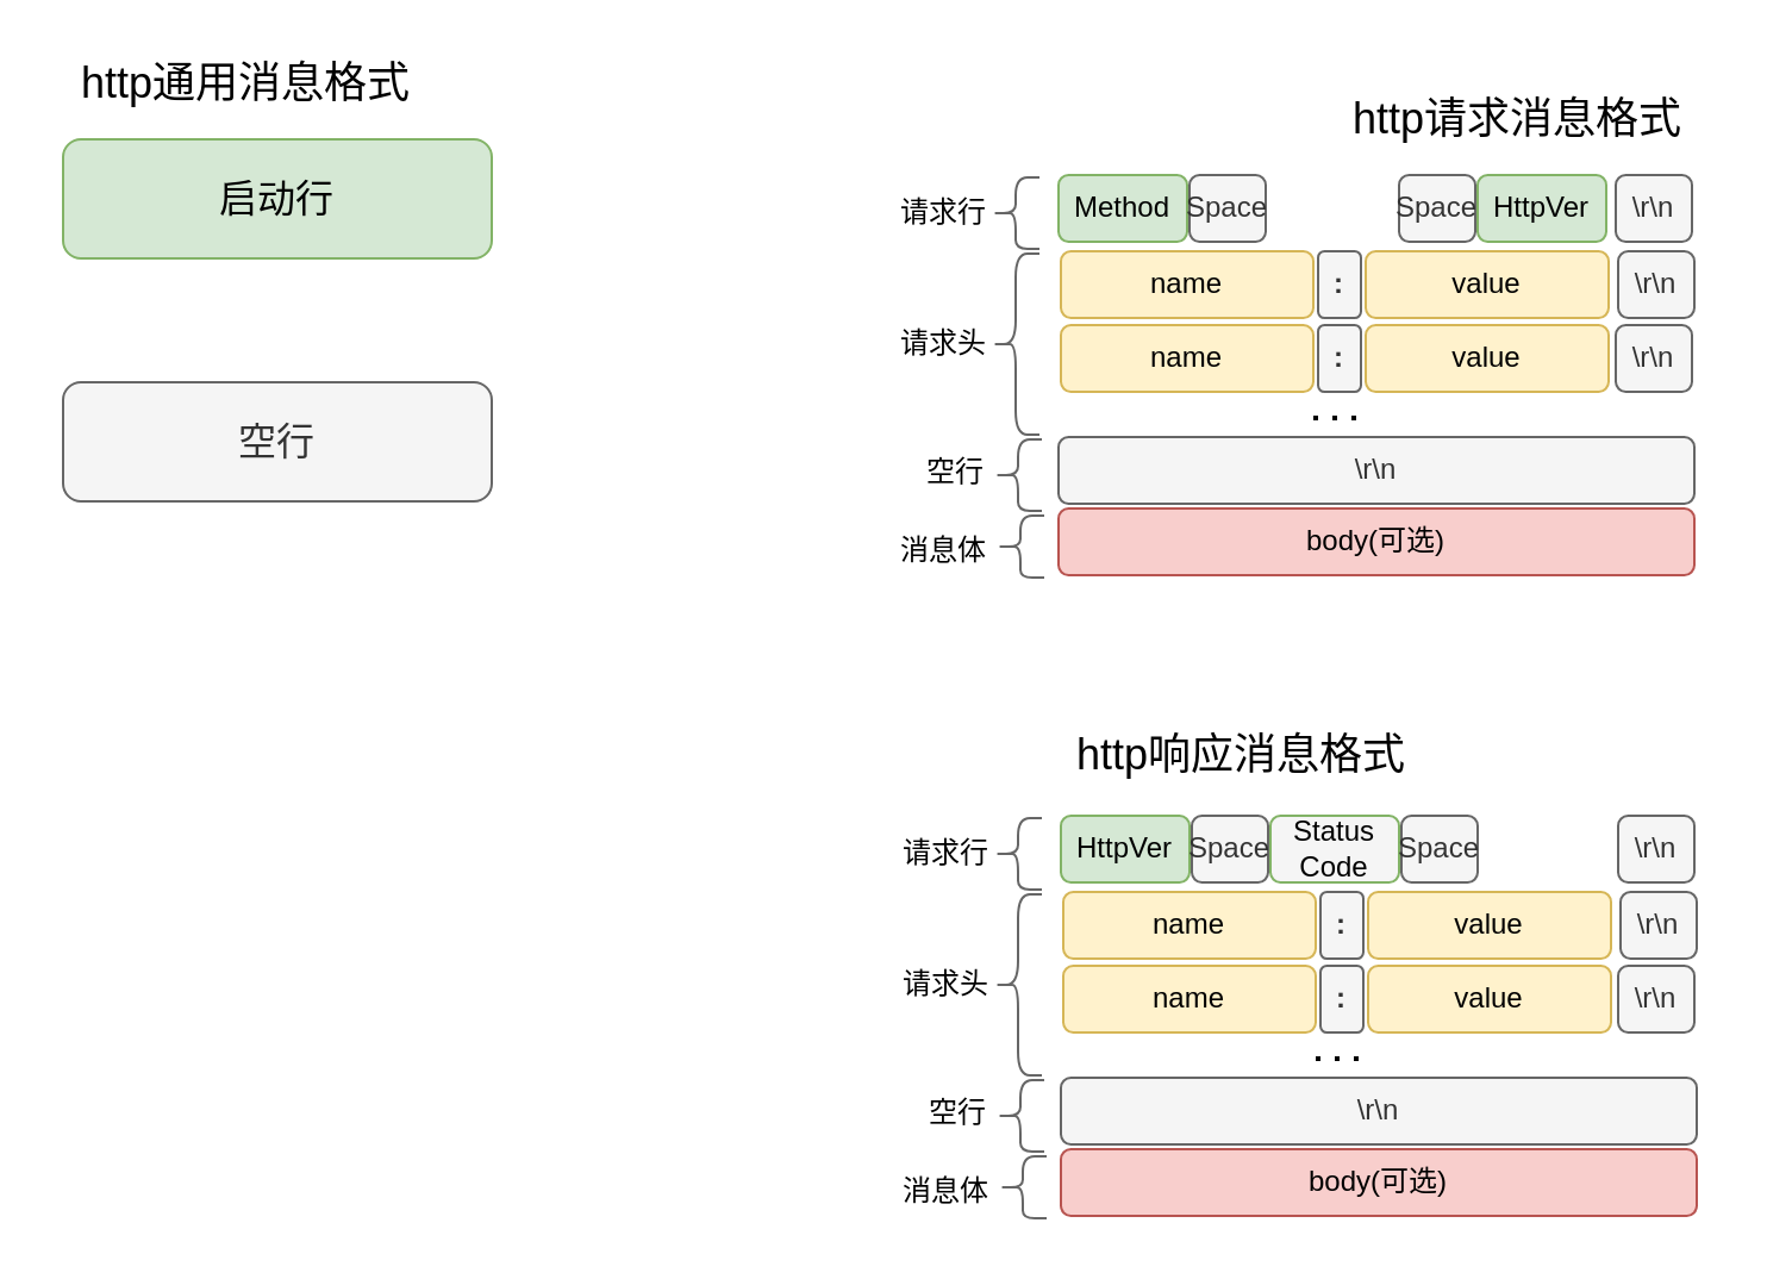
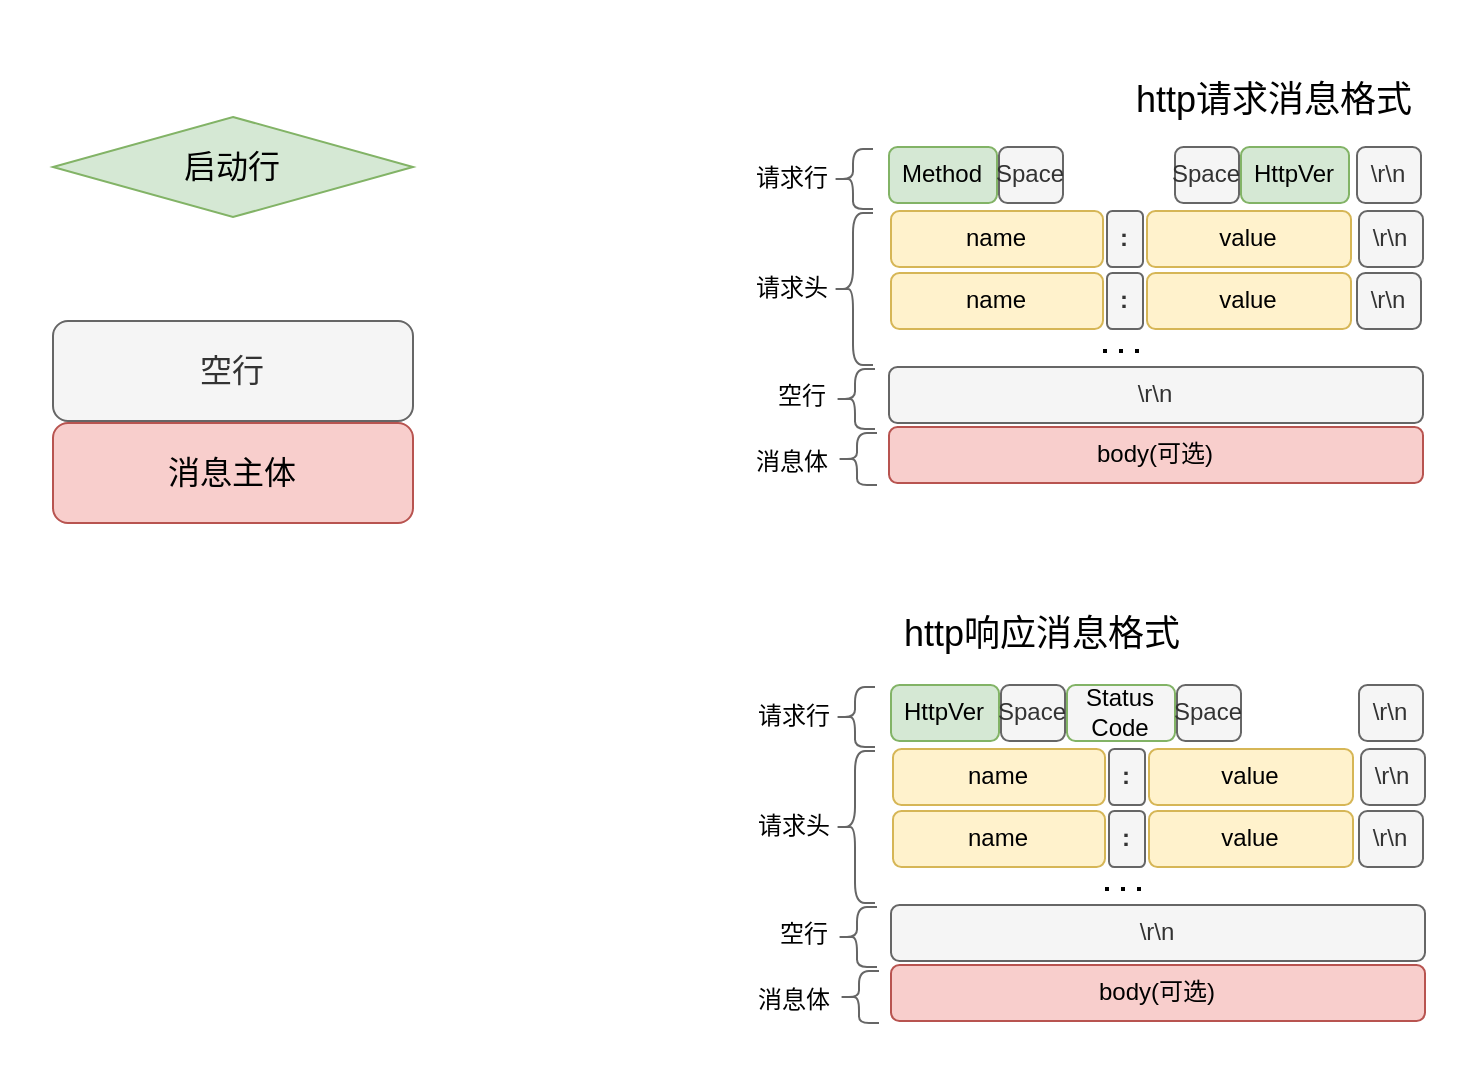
  <mxCell id="0" />
  <mxCell id="1" parent="0" />
- <mxCell id="2" value="&lt;font style=&quot;font-size: 16px;&quot;&gt;启动行&lt;/font&gt;" style="rounded=1;whiteSpace=wrap;html=1;fillColor=#d5e8d4;strokeColor=#82b366;" vertex="1" parent="1"><mxGeometry x="26" y="58" width="180" height="50" as="geometry" /></mxCell>
+ <mxCell id="2" value="&lt;font style=&quot;font-size: 16px;&quot;&gt;启动行&lt;/font&gt;" style="rhombus;whiteSpace=wrap;html=1;fillColor=#d5e8d4;strokeColor=#82b366;" vertex="1" parent="1"><mxGeometry x="26" y="58" width="180" height="50" as="geometry" /></mxCell>
  <mxCell id="3" value="&lt;font style=&quot;font-size: 16px;&quot;&gt;空行&lt;/font&gt;" style="rounded=1;whiteSpace=wrap;html=1;fillColor=#f5f5f5;fontColor=#333333;strokeColor=#666666;" vertex="1" parent="1"><mxGeometry x="26" y="160" width="180" height="50" as="geometry" /></mxCell>
- <mxCell id="5" value="&lt;font style=&quot;font-size: 18px;&quot;&gt;http通用消息格式&lt;/font&gt;" style="text;html=1;align=center;verticalAlign=middle;whiteSpace=wrap;rounded=0;" vertex="1" parent="1"><mxGeometry x="20" y="20" width="166" height="30" as="geometry" /></mxCell>
+ <mxCell id="4" value="&lt;font style=&quot;font-size: 16px;&quot;&gt;消息主体&lt;/font&gt;" style="rounded=1;whiteSpace=wrap;html=1;fillColor=#f8cecc;strokeColor=#b85450;" vertex="1" parent="1"><mxGeometry x="26" y="211" width="180" height="50" as="geometry" /></mxCell>
  <mxCell id="6" value="&lt;font style=&quot;font-size: 18px;&quot;&gt;http请求消息格式&lt;/font&gt;" style="text;html=1;align=center;verticalAlign=middle;whiteSpace=wrap;rounded=0;" vertex="1" parent="1"><mxGeometry x="554" y="35" width="166" height="30" as="geometry" /></mxCell>
  <mxCell id="7" value="&lt;font style=&quot;font-size: 18px;&quot;&gt;http响应消息格式&lt;/font&gt;" style="text;html=1;align=center;verticalAlign=middle;whiteSpace=wrap;rounded=0;" vertex="1" parent="1"><mxGeometry x="438" y="302" width="166" height="30" as="geometry" /></mxCell>
  <mxCell id="8" value="Method" style="rounded=1;whiteSpace=wrap;html=1;fillColor=#d5e8d4;strokeColor=#82b366;" vertex="1" parent="1"><mxGeometry x="444" y="73" width="54" height="28" as="geometry" /></mxCell>
  <mxCell id="9" value="Space" style="rounded=1;whiteSpace=wrap;html=1;fillColor=#f5f5f5;fontColor=#333333;strokeColor=#666666;" vertex="1" parent="1"><mxGeometry x="499" y="73" width="32" height="28" as="geometry" /></mxCell>
  <mxCell id="10" value="Space" style="rounded=1;whiteSpace=wrap;html=1;fillColor=#f5f5f5;fontColor=#333333;strokeColor=#666666;" vertex="1" parent="1"><mxGeometry x="587" y="73" width="32" height="28" as="geometry" /></mxCell>
  <mxCell id="11" value="HttpVer" style="rounded=1;whiteSpace=wrap;html=1;fillColor=#d5e8d4;strokeColor=#82b366;" vertex="1" parent="1"><mxGeometry x="620" y="73" width="54" height="28" as="geometry" /></mxCell>
  <mxCell id="12" value="\r\n" style="rounded=1;whiteSpace=wrap;html=1;fillColor=#f5f5f5;fontColor=#333333;strokeColor=#666666;" vertex="1" parent="1"><mxGeometry x="678" y="73" width="32" height="28" as="geometry" /></mxCell>
  <mxCell id="13" value="name" style="rounded=1;whiteSpace=wrap;html=1;fillColor=#fff2cc;strokeColor=#d6b656;" vertex="1" parent="1"><mxGeometry x="445" y="105" width="106" height="28" as="geometry" /></mxCell>
  <mxCell id="14" value="&lt;b&gt;:&lt;/b&gt;" style="rounded=1;whiteSpace=wrap;html=1;fillColor=#f5f5f5;fontColor=#333333;strokeColor=#666666;" vertex="1" parent="1"><mxGeometry x="553" y="105" width="18" height="28" as="geometry" /></mxCell>
  <mxCell id="15" value="value" style="rounded=1;whiteSpace=wrap;html=1;fillColor=#fff2cc;strokeColor=#d6b656;" vertex="1" parent="1"><mxGeometry x="573" y="105" width="102" height="28" as="geometry" /></mxCell>
  <mxCell id="16" value="\r\n" style="rounded=1;whiteSpace=wrap;html=1;fillColor=#f5f5f5;fontColor=#333333;strokeColor=#666666;" vertex="1" parent="1"><mxGeometry x="679" y="105" width="32" height="28" as="geometry" /></mxCell>
  <mxCell id="17" value="name" style="rounded=1;whiteSpace=wrap;html=1;fillColor=#fff2cc;strokeColor=#d6b656;" vertex="1" parent="1"><mxGeometry x="445" y="136" width="106" height="28" as="geometry" /></mxCell>
  <mxCell id="18" value="&lt;b&gt;:&lt;/b&gt;" style="rounded=1;whiteSpace=wrap;html=1;fillColor=#f5f5f5;fontColor=#333333;strokeColor=#666666;" vertex="1" parent="1"><mxGeometry x="553" y="136" width="18" height="28" as="geometry" /></mxCell>
  <mxCell id="19" value="value" style="rounded=1;whiteSpace=wrap;html=1;fillColor=#fff2cc;strokeColor=#d6b656;" vertex="1" parent="1"><mxGeometry x="573" y="136" width="102" height="28" as="geometry" /></mxCell>
  <mxCell id="20" value="\r\n" style="rounded=1;whiteSpace=wrap;html=1;fillColor=#f5f5f5;fontColor=#333333;strokeColor=#666666;" vertex="1" parent="1"><mxGeometry x="678" y="136" width="32" height="28" as="geometry" /></mxCell>
  <mxCell id="21" value="\r\n" style="rounded=1;whiteSpace=wrap;html=1;fillColor=#f5f5f5;strokeColor=#666666;fontColor=#333333;" vertex="1" parent="1"><mxGeometry x="444" y="183" width="267" height="28" as="geometry" /></mxCell>
  <mxCell id="22" value="body(可选)" style="rounded=1;whiteSpace=wrap;html=1;fillColor=#f8cecc;strokeColor=#b85450;" vertex="1" parent="1"><mxGeometry x="444" y="213" width="267" height="28" as="geometry" /></mxCell>
  <mxCell id="23" value="" style="endArrow=none;dashed=1;html=1;dashPattern=1 3;strokeWidth=2;rounded=0;" edge="1" parent="1"><mxGeometry width="50" height="50" relative="1" as="geometry"><mxPoint x="551" y="175" as="sourcePoint" /><mxPoint x="569" y="175" as="targetPoint" /></mxGeometry></mxCell>
  <mxCell id="24" value="" style="shape=curlyBracket;whiteSpace=wrap;html=1;rounded=1;labelPosition=left;verticalLabelPosition=middle;align=right;verticalAlign=middle;fillColor=#f5f5f5;fontColor=#333333;strokeColor=#666666;" vertex="1" parent="1"><mxGeometry x="416" y="74" width="20" height="30" as="geometry" /></mxCell>
  <mxCell id="25" value="" style="shape=curlyBracket;whiteSpace=wrap;html=1;rounded=1;labelPosition=left;verticalLabelPosition=middle;align=right;verticalAlign=middle;fillColor=#f5f5f5;fontColor=#333333;strokeColor=#666666;" vertex="1" parent="1"><mxGeometry x="416" y="106" width="20" height="76" as="geometry" /></mxCell>
  <mxCell id="26" value="" style="shape=curlyBracket;whiteSpace=wrap;html=1;rounded=1;labelPosition=left;verticalLabelPosition=middle;align=right;verticalAlign=middle;fillColor=#f5f5f5;fontColor=#333333;strokeColor=#666666;" vertex="1" parent="1"><mxGeometry x="417" y="184" width="20" height="30" as="geometry" /></mxCell>
  <mxCell id="27" value="" style="shape=curlyBracket;whiteSpace=wrap;html=1;rounded=1;labelPosition=left;verticalLabelPosition=middle;align=right;verticalAlign=middle;fillColor=#f5f5f5;fontColor=#333333;strokeColor=#666666;" vertex="1" parent="1"><mxGeometry x="418" y="216" width="20" height="26" as="geometry" /></mxCell>
  <mxCell id="28" value="请求行" style="text;html=1;align=center;verticalAlign=middle;whiteSpace=wrap;rounded=0;" vertex="1" parent="1"><mxGeometry x="366" y="74" width="60" height="30" as="geometry" /></mxCell>
  <mxCell id="29" value="请求头" style="text;html=1;align=center;verticalAlign=middle;whiteSpace=wrap;rounded=0;" vertex="1" parent="1"><mxGeometry x="366" y="129" width="60" height="30" as="geometry" /></mxCell>
  <mxCell id="30" value="空行" style="text;html=1;align=center;verticalAlign=middle;whiteSpace=wrap;rounded=0;" vertex="1" parent="1"><mxGeometry x="371" y="183" width="60" height="30" as="geometry" /></mxCell>
  <mxCell id="31" value="消息体" style="text;html=1;align=center;verticalAlign=middle;whiteSpace=wrap;rounded=0;" vertex="1" parent="1"><mxGeometry x="366" y="216" width="60" height="30" as="geometry" /></mxCell>
  <mxCell id="32" value="HttpVer" style="rounded=1;whiteSpace=wrap;html=1;fillColor=#d5e8d4;strokeColor=#82b366;" vertex="1" parent="1"><mxGeometry x="445" y="342" width="54" height="28" as="geometry" /></mxCell>
  <mxCell id="33" value="Space" style="rounded=1;whiteSpace=wrap;html=1;fillColor=#f5f5f5;fontColor=#333333;strokeColor=#666666;" vertex="1" parent="1"><mxGeometry x="500" y="342" width="32" height="28" as="geometry" /></mxCell>
  <mxCell id="34" value="Status Code" style="rounded=1;whiteSpace=wrap;html=1;fillColor=#f5f5f5;strokeColor=#82b366;" vertex="1" parent="1"><mxGeometry x="533" y="342" width="54" height="28" as="geometry" /></mxCell>
  <mxCell id="35" value="Space" style="rounded=1;whiteSpace=wrap;html=1;fillColor=#f5f5f5;fontColor=#333333;strokeColor=#666666;" vertex="1" parent="1"><mxGeometry x="588" y="342" width="32" height="28" as="geometry" /></mxCell>
  <mxCell id="36" value="\r\n" style="rounded=1;whiteSpace=wrap;html=1;fillColor=#f5f5f5;fontColor=#333333;strokeColor=#666666;" vertex="1" parent="1"><mxGeometry x="679" y="342" width="32" height="28" as="geometry" /></mxCell>
  <mxCell id="37" value="name" style="rounded=1;whiteSpace=wrap;html=1;fillColor=#fff2cc;strokeColor=#d6b656;" vertex="1" parent="1"><mxGeometry x="446" y="374" width="106" height="28" as="geometry" /></mxCell>
  <mxCell id="38" value="&lt;b&gt;:&lt;/b&gt;" style="rounded=1;whiteSpace=wrap;html=1;fillColor=#f5f5f5;fontColor=#333333;strokeColor=#666666;" vertex="1" parent="1"><mxGeometry x="554" y="374" width="18" height="28" as="geometry" /></mxCell>
  <mxCell id="39" value="value" style="rounded=1;whiteSpace=wrap;html=1;fillColor=#fff2cc;strokeColor=#d6b656;" vertex="1" parent="1"><mxGeometry x="574" y="374" width="102" height="28" as="geometry" /></mxCell>
  <mxCell id="40" value="\r\n" style="rounded=1;whiteSpace=wrap;html=1;fillColor=#f5f5f5;fontColor=#333333;strokeColor=#666666;" vertex="1" parent="1"><mxGeometry x="680" y="374" width="32" height="28" as="geometry" /></mxCell>
  <mxCell id="41" value="name" style="rounded=1;whiteSpace=wrap;html=1;fillColor=#fff2cc;strokeColor=#d6b656;" vertex="1" parent="1"><mxGeometry x="446" y="405" width="106" height="28" as="geometry" /></mxCell>
  <mxCell id="42" value="&lt;b&gt;:&lt;/b&gt;" style="rounded=1;whiteSpace=wrap;html=1;fillColor=#f5f5f5;fontColor=#333333;strokeColor=#666666;" vertex="1" parent="1"><mxGeometry x="554" y="405" width="18" height="28" as="geometry" /></mxCell>
  <mxCell id="43" value="value" style="rounded=1;whiteSpace=wrap;html=1;fillColor=#fff2cc;strokeColor=#d6b656;" vertex="1" parent="1"><mxGeometry x="574" y="405" width="102" height="28" as="geometry" /></mxCell>
  <mxCell id="44" value="\r\n" style="rounded=1;whiteSpace=wrap;html=1;fillColor=#f5f5f5;fontColor=#333333;strokeColor=#666666;" vertex="1" parent="1"><mxGeometry x="679" y="405" width="32" height="28" as="geometry" /></mxCell>
  <mxCell id="45" value="\r\n" style="rounded=1;whiteSpace=wrap;html=1;fillColor=#f5f5f5;strokeColor=#666666;fontColor=#333333;" vertex="1" parent="1"><mxGeometry x="445" y="452" width="267" height="28" as="geometry" /></mxCell>
  <mxCell id="46" value="body(可选)" style="rounded=1;whiteSpace=wrap;html=1;fillColor=#f8cecc;strokeColor=#b85450;" vertex="1" parent="1"><mxGeometry x="445" y="482" width="267" height="28" as="geometry" /></mxCell>
  <mxCell id="47" value="" style="endArrow=none;dashed=1;html=1;dashPattern=1 3;strokeWidth=2;rounded=0;" edge="1" parent="1"><mxGeometry width="50" height="50" relative="1" as="geometry"><mxPoint x="552" y="444" as="sourcePoint" /><mxPoint x="570" y="444" as="targetPoint" /></mxGeometry></mxCell>
  <mxCell id="48" value="" style="shape=curlyBracket;whiteSpace=wrap;html=1;rounded=1;labelPosition=left;verticalLabelPosition=middle;align=right;verticalAlign=middle;fillColor=#f5f5f5;fontColor=#333333;strokeColor=#666666;" vertex="1" parent="1"><mxGeometry x="417" y="343" width="20" height="30" as="geometry" /></mxCell>
  <mxCell id="49" value="" style="shape=curlyBracket;whiteSpace=wrap;html=1;rounded=1;labelPosition=left;verticalLabelPosition=middle;align=right;verticalAlign=middle;fillColor=#f5f5f5;fontColor=#333333;strokeColor=#666666;" vertex="1" parent="1"><mxGeometry x="417" y="375" width="20" height="76" as="geometry" /></mxCell>
  <mxCell id="50" value="" style="shape=curlyBracket;whiteSpace=wrap;html=1;rounded=1;labelPosition=left;verticalLabelPosition=middle;align=right;verticalAlign=middle;fillColor=#f5f5f5;fontColor=#333333;strokeColor=#666666;" vertex="1" parent="1"><mxGeometry x="418" y="453" width="20" height="30" as="geometry" /></mxCell>
  <mxCell id="51" value="" style="shape=curlyBracket;whiteSpace=wrap;html=1;rounded=1;labelPosition=left;verticalLabelPosition=middle;align=right;verticalAlign=middle;fillColor=#f5f5f5;fontColor=#333333;strokeColor=#666666;" vertex="1" parent="1"><mxGeometry x="419" y="485" width="20" height="26" as="geometry" /></mxCell>
  <mxCell id="52" value="请求行" style="text;html=1;align=center;verticalAlign=middle;whiteSpace=wrap;rounded=0;" vertex="1" parent="1"><mxGeometry x="367" y="343" width="60" height="30" as="geometry" /></mxCell>
  <mxCell id="53" value="请求头" style="text;html=1;align=center;verticalAlign=middle;whiteSpace=wrap;rounded=0;" vertex="1" parent="1"><mxGeometry x="367" y="398" width="60" height="30" as="geometry" /></mxCell>
  <mxCell id="54" value="空行" style="text;html=1;align=center;verticalAlign=middle;whiteSpace=wrap;rounded=0;" vertex="1" parent="1"><mxGeometry x="372" y="452" width="60" height="30" as="geometry" /></mxCell>
  <mxCell id="55" value="消息体" style="text;html=1;align=center;verticalAlign=middle;whiteSpace=wrap;rounded=0;" vertex="1" parent="1"><mxGeometry x="367" y="485" width="60" height="30" as="geometry" /></mxCell>
